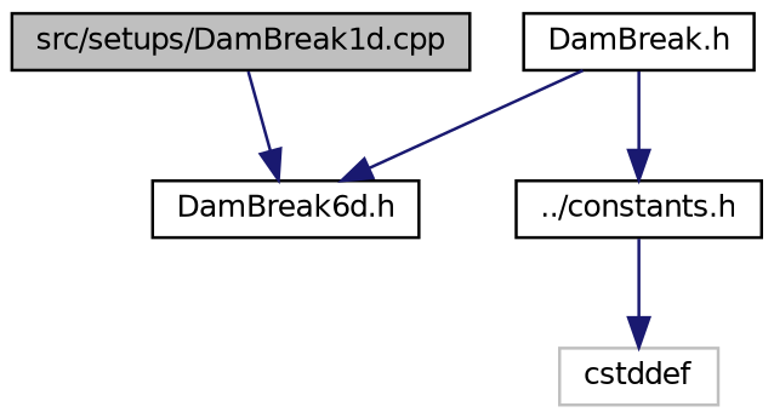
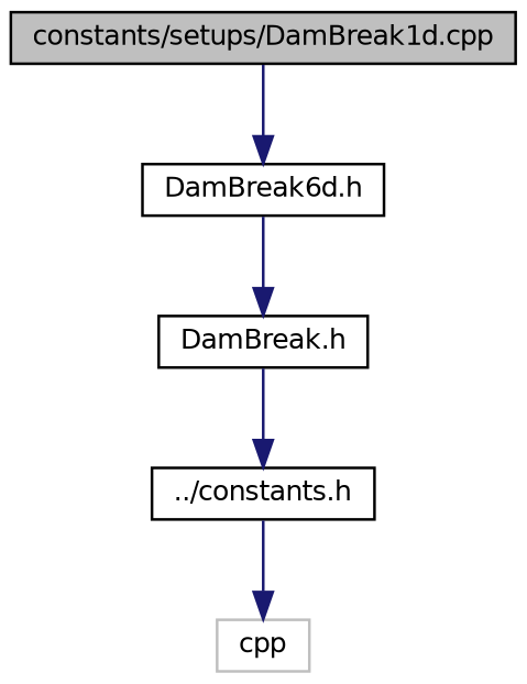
  digraph {
    node [color=black fillcolor=white fontname=Helvetica fontsize=10 shape=record style=filled]
    edge [color=midnightblue fontname=Helvetica fontsize=10 labelfontname=Helvetica labelfontsize=10 style=solid]
-   n1 [fillcolor=grey75 fontcolor=black height=0.2 label="src/setups/DamBreak1d.cpp" width=0.4]
+   n1 [fillcolor=grey75 fontcolor=black height=0.2 label="constants/setups/DamBreak1d.cpp" width=0.4]
    n2 [height=0.2 label="DamBreak6d.h" width=0.4]
    n3 [height=0.2 label="DamBreak.h" width=0.4]
    n4 [height=0.2 label="../constants.h" width=0.4]
-   n5 [color=grey75 height=0.2 label=cstddef width=0.4]
+   n5 [color=grey75 height=0.2 label=cpp width=0.4]
    n1 -> n2
-   n3 -> n2
+   n2 -> n3
    n3 -> n4
    n4 -> n5
  }
